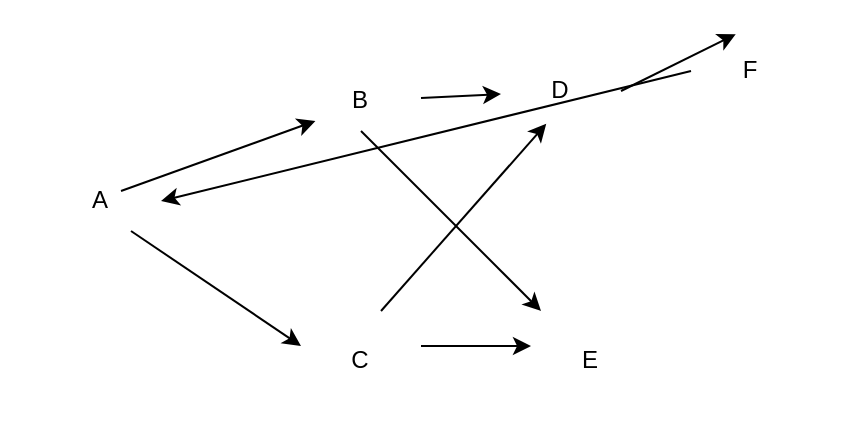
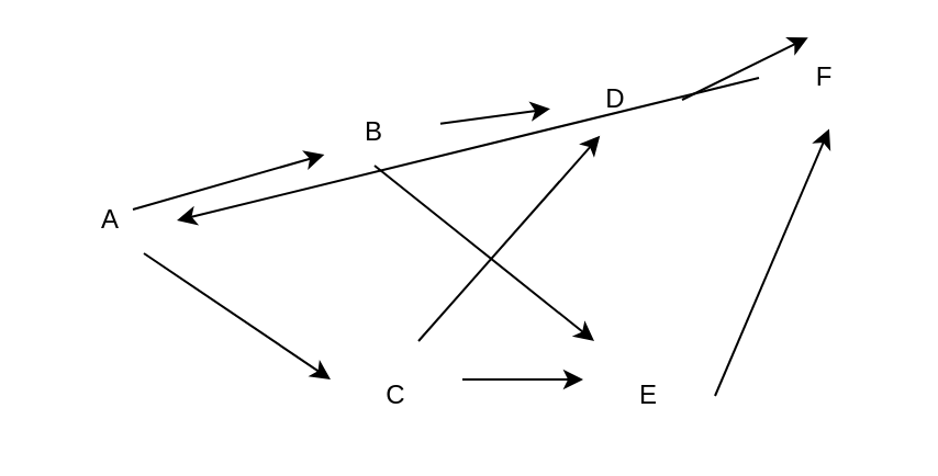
  <mxCell id="0" />
  <mxCell id="1" parent="0" />
  <mxCell id="2" value="A" style="text;strokeColor=none;align=center;fillColor=none;html=1;verticalAlign=middle;whiteSpace=wrap;rounded=0;" vertex="1" parent="1"><mxGeometry x="20" y="85" width="60" height="30" as="geometry" /></mxCell>
- <mxCell id="3" value="B" style="text;strokeColor=none;align=center;fillColor=none;html=1;verticalAlign=middle;whiteSpace=wrap;rounded=0;" vertex="1" parent="1"><mxGeometry x="150" y="35" width="60" height="30" as="geometry" /></mxCell>
+ <mxCell id="3" value="B" style="text;strokeColor=none;align=center;fillColor=none;html=1;verticalAlign=middle;whiteSpace=wrap;rounded=0;" vertex="1" parent="1"><mxGeometry x="140" y="45" width="60" height="30" as="geometry" /></mxCell>
  <mxCell id="4" value="C" style="text;strokeColor=none;align=center;fillColor=none;html=1;verticalAlign=middle;whiteSpace=wrap;rounded=0;" vertex="1" parent="1"><mxGeometry x="150" y="165" width="60" height="30" as="geometry" /></mxCell>
  <mxCell id="5" value="D" style="text;strokeColor=none;align=center;fillColor=none;html=1;verticalAlign=middle;whiteSpace=wrap;rounded=0;" vertex="1" parent="1"><mxGeometry x="250" y="30" width="60" height="30" as="geometry" /></mxCell>
  <mxCell id="6" value="E" style="text;strokeColor=none;align=center;fillColor=none;html=1;verticalAlign=middle;whiteSpace=wrap;rounded=0;" vertex="1" parent="1"><mxGeometry x="265" y="165" width="60" height="30" as="geometry" /></mxCell>
  <mxCell id="7" value="F" style="text;strokeColor=none;align=center;fillColor=none;html=1;verticalAlign=middle;whiteSpace=wrap;rounded=0;" vertex="1" parent="1"><mxGeometry x="345" y="20" width="60" height="30" as="geometry" /></mxCell>
  <mxCell id="8" value="" style="orthogonalLoop=1;jettySize=auto;html=1;entryX=0.12;entryY=0.833;entryDx=0;entryDy=0;entryPerimeter=0;" edge="1" parent="1" target="3"><mxGeometry width="80" relative="1" as="geometry"><mxPoint x="60" y="95" as="sourcePoint" /><mxPoint x="140" y="95" as="targetPoint" /></mxGeometry></mxCell>
  <mxCell id="9" value="" style="edgeStyle=none;orthogonalLoop=1;jettySize=auto;html=1;exitX=0.75;exitY=1;exitDx=0;exitDy=0;entryX=0;entryY=0.25;entryDx=0;entryDy=0;" edge="1" parent="1" source="2" target="4"><mxGeometry width="80" relative="1" as="geometry"><mxPoint x="80" y="155" as="sourcePoint" /><mxPoint x="160" y="155" as="targetPoint" /><Array as="points" /></mxGeometry></mxCell>
  <mxCell id="10" value="" style="edgeStyle=none;orthogonalLoop=1;jettySize=auto;html=1;exitX=1;exitY=0.25;exitDx=0;exitDy=0;entryX=0;entryY=0.25;entryDx=0;entryDy=0;" edge="1" parent="1" source="4" target="6"><mxGeometry width="80" relative="1" as="geometry"><mxPoint x="230" y="155" as="sourcePoint" /><mxPoint x="310" y="155" as="targetPoint" /><Array as="points" /></mxGeometry></mxCell>
  <mxCell id="11" value="" style="edgeStyle=none;orthogonalLoop=1;jettySize=auto;html=1;" edge="1" parent="1" source="3" target="5"><mxGeometry width="80" relative="1" as="geometry"><mxPoint x="210" y="85" as="sourcePoint" /><mxPoint x="290" y="85" as="targetPoint" /><Array as="points" /></mxGeometry></mxCell>
  <mxCell id="12" value="" style="edgeStyle=none;orthogonalLoop=1;jettySize=auto;html=1;exitX=1;exitY=0.5;exitDx=0;exitDy=0;entryX=0.373;entryY=-0.113;entryDx=0;entryDy=0;entryPerimeter=0;" edge="1" parent="1" source="5" target="7"><mxGeometry width="80" relative="1" as="geometry"><mxPoint x="320" y="65" as="sourcePoint" /><mxPoint x="400" y="65" as="targetPoint" /><Array as="points" /></mxGeometry></mxCell>
+ <mxCell id="13" value="" style="edgeStyle=none;orthogonalLoop=1;jettySize=auto;html=1;exitX=1;exitY=0.5;exitDx=0;exitDy=0;entryX=0.533;entryY=1.273;entryDx=0;entryDy=0;entryPerimeter=0;" edge="1" parent="1" source="6" target="7"><mxGeometry width="80" relative="1" as="geometry"><mxPoint x="340" y="155" as="sourcePoint" /><mxPoint x="420" y="155" as="targetPoint" /><Array as="points" /></mxGeometry></mxCell>
  <mxCell id="14" value="" style="edgeStyle=none;orthogonalLoop=1;jettySize=auto;html=1;entryX=0.377;entryY=1.047;entryDx=0;entryDy=0;entryPerimeter=0;" edge="1" parent="1" target="5"><mxGeometry width="80" relative="1" as="geometry"><mxPoint x="190" y="155" as="sourcePoint" /><mxPoint x="280" y="125" as="targetPoint" /><Array as="points" /></mxGeometry></mxCell>
  <mxCell id="15" value="" style="edgeStyle=none;orthogonalLoop=1;jettySize=auto;html=1;exitX=0.5;exitY=1;exitDx=0;exitDy=0;" edge="1" parent="1" source="3"><mxGeometry width="80" relative="1" as="geometry"><mxPoint x="180" y="85" as="sourcePoint" /><mxPoint x="270" y="155" as="targetPoint" /><Array as="points" /></mxGeometry></mxCell>
  <mxCell id="16" value="" style="edgeStyle=none;orthogonalLoop=1;jettySize=auto;html=1;entryX=1;entryY=0.5;entryDx=0;entryDy=0;exitX=0;exitY=0.5;exitDx=0;exitDy=0;" edge="1" parent="1" source="7" target="2"><mxGeometry width="80" relative="1" as="geometry"><mxPoint x="310" y="105" as="sourcePoint" /><mxPoint x="390" y="105" as="targetPoint" /><Array as="points" /></mxGeometry></mxCell>
